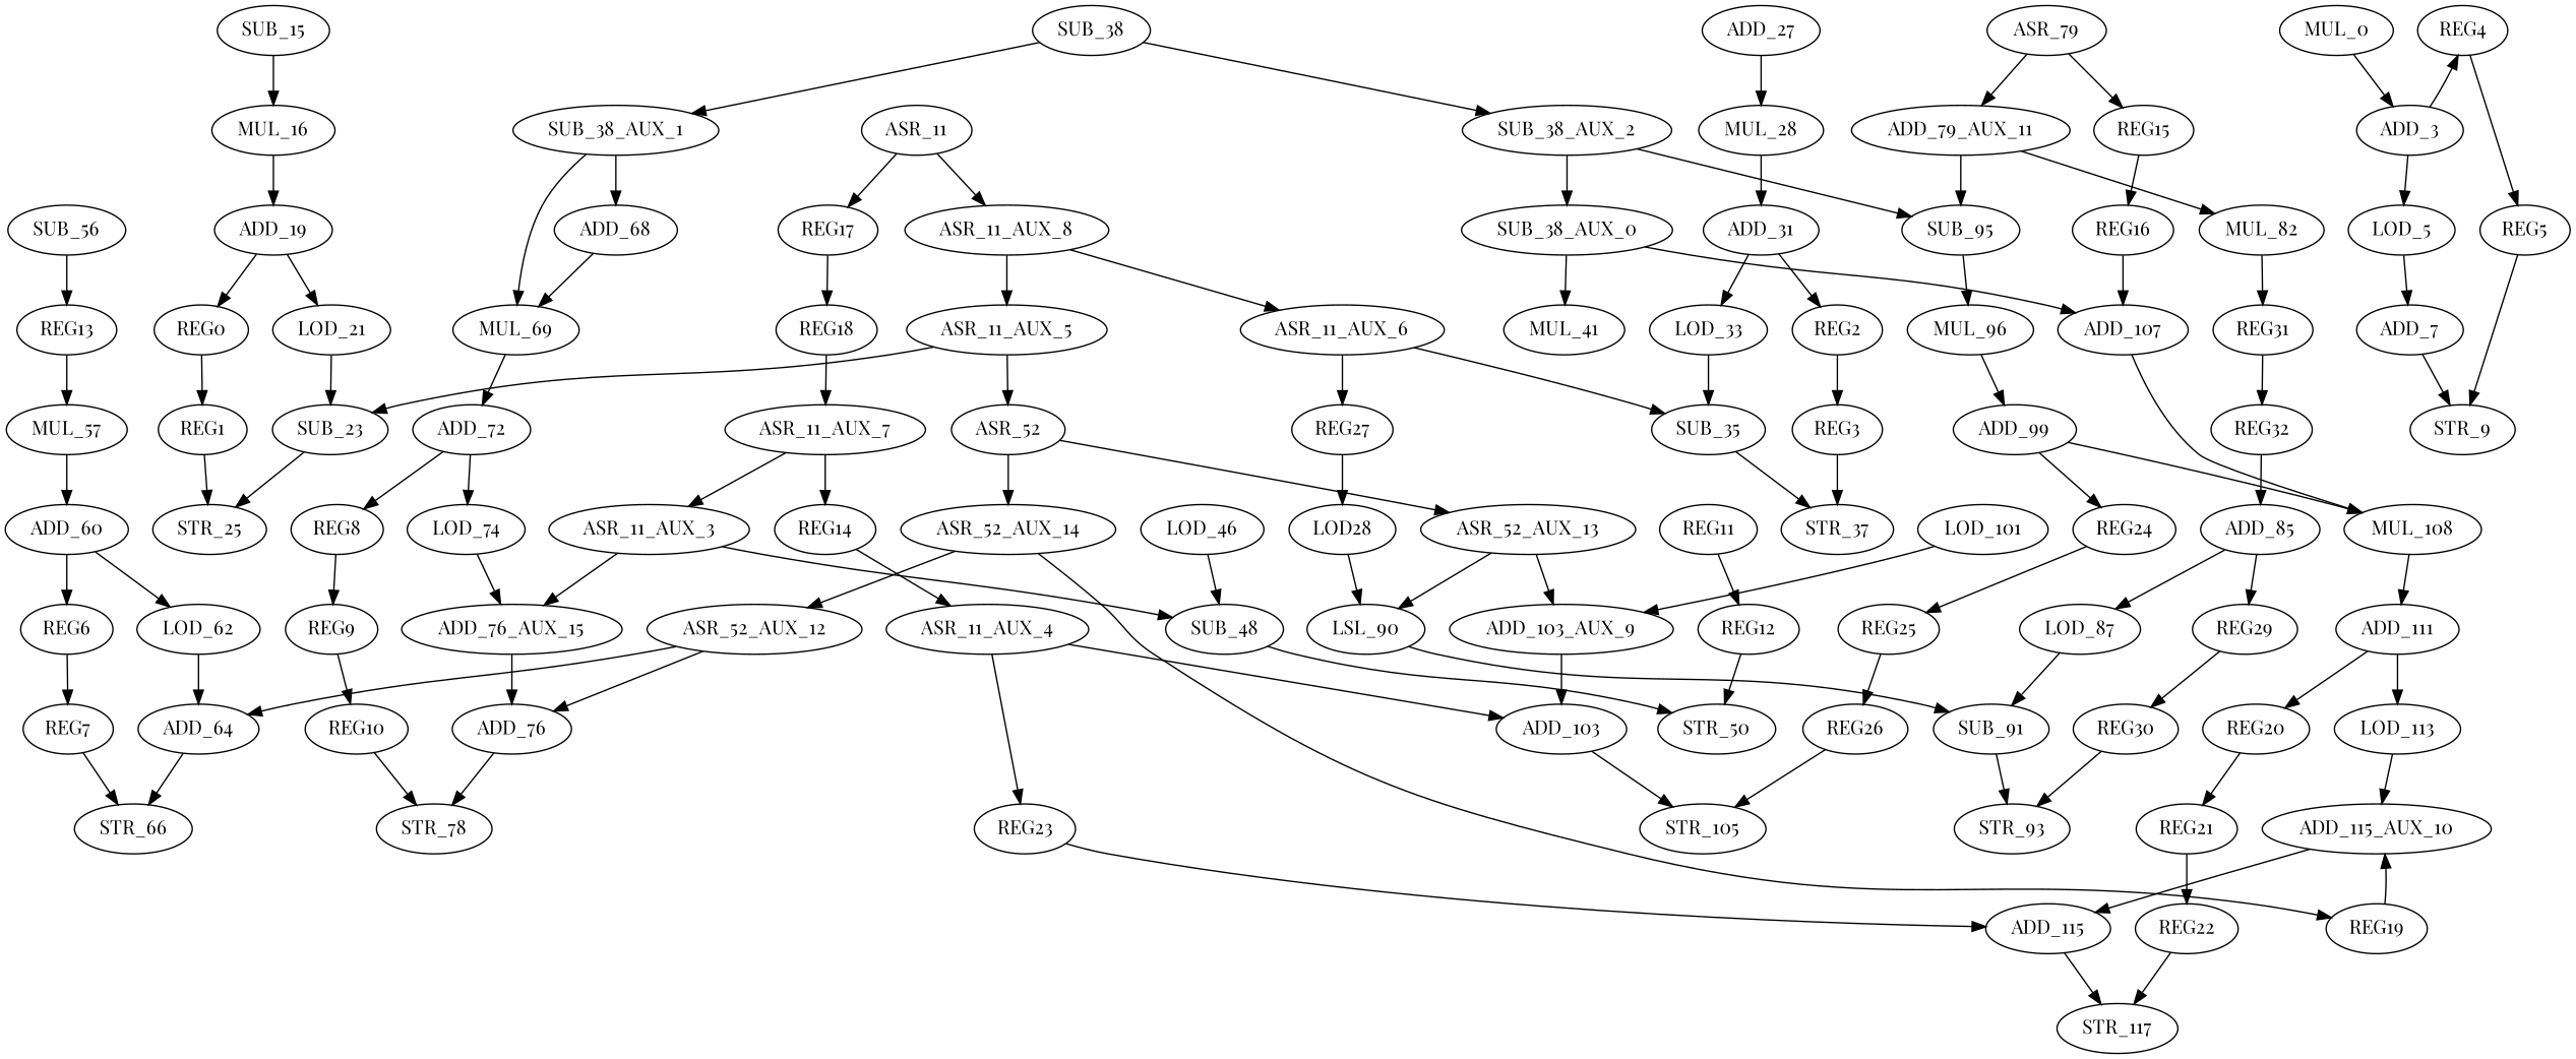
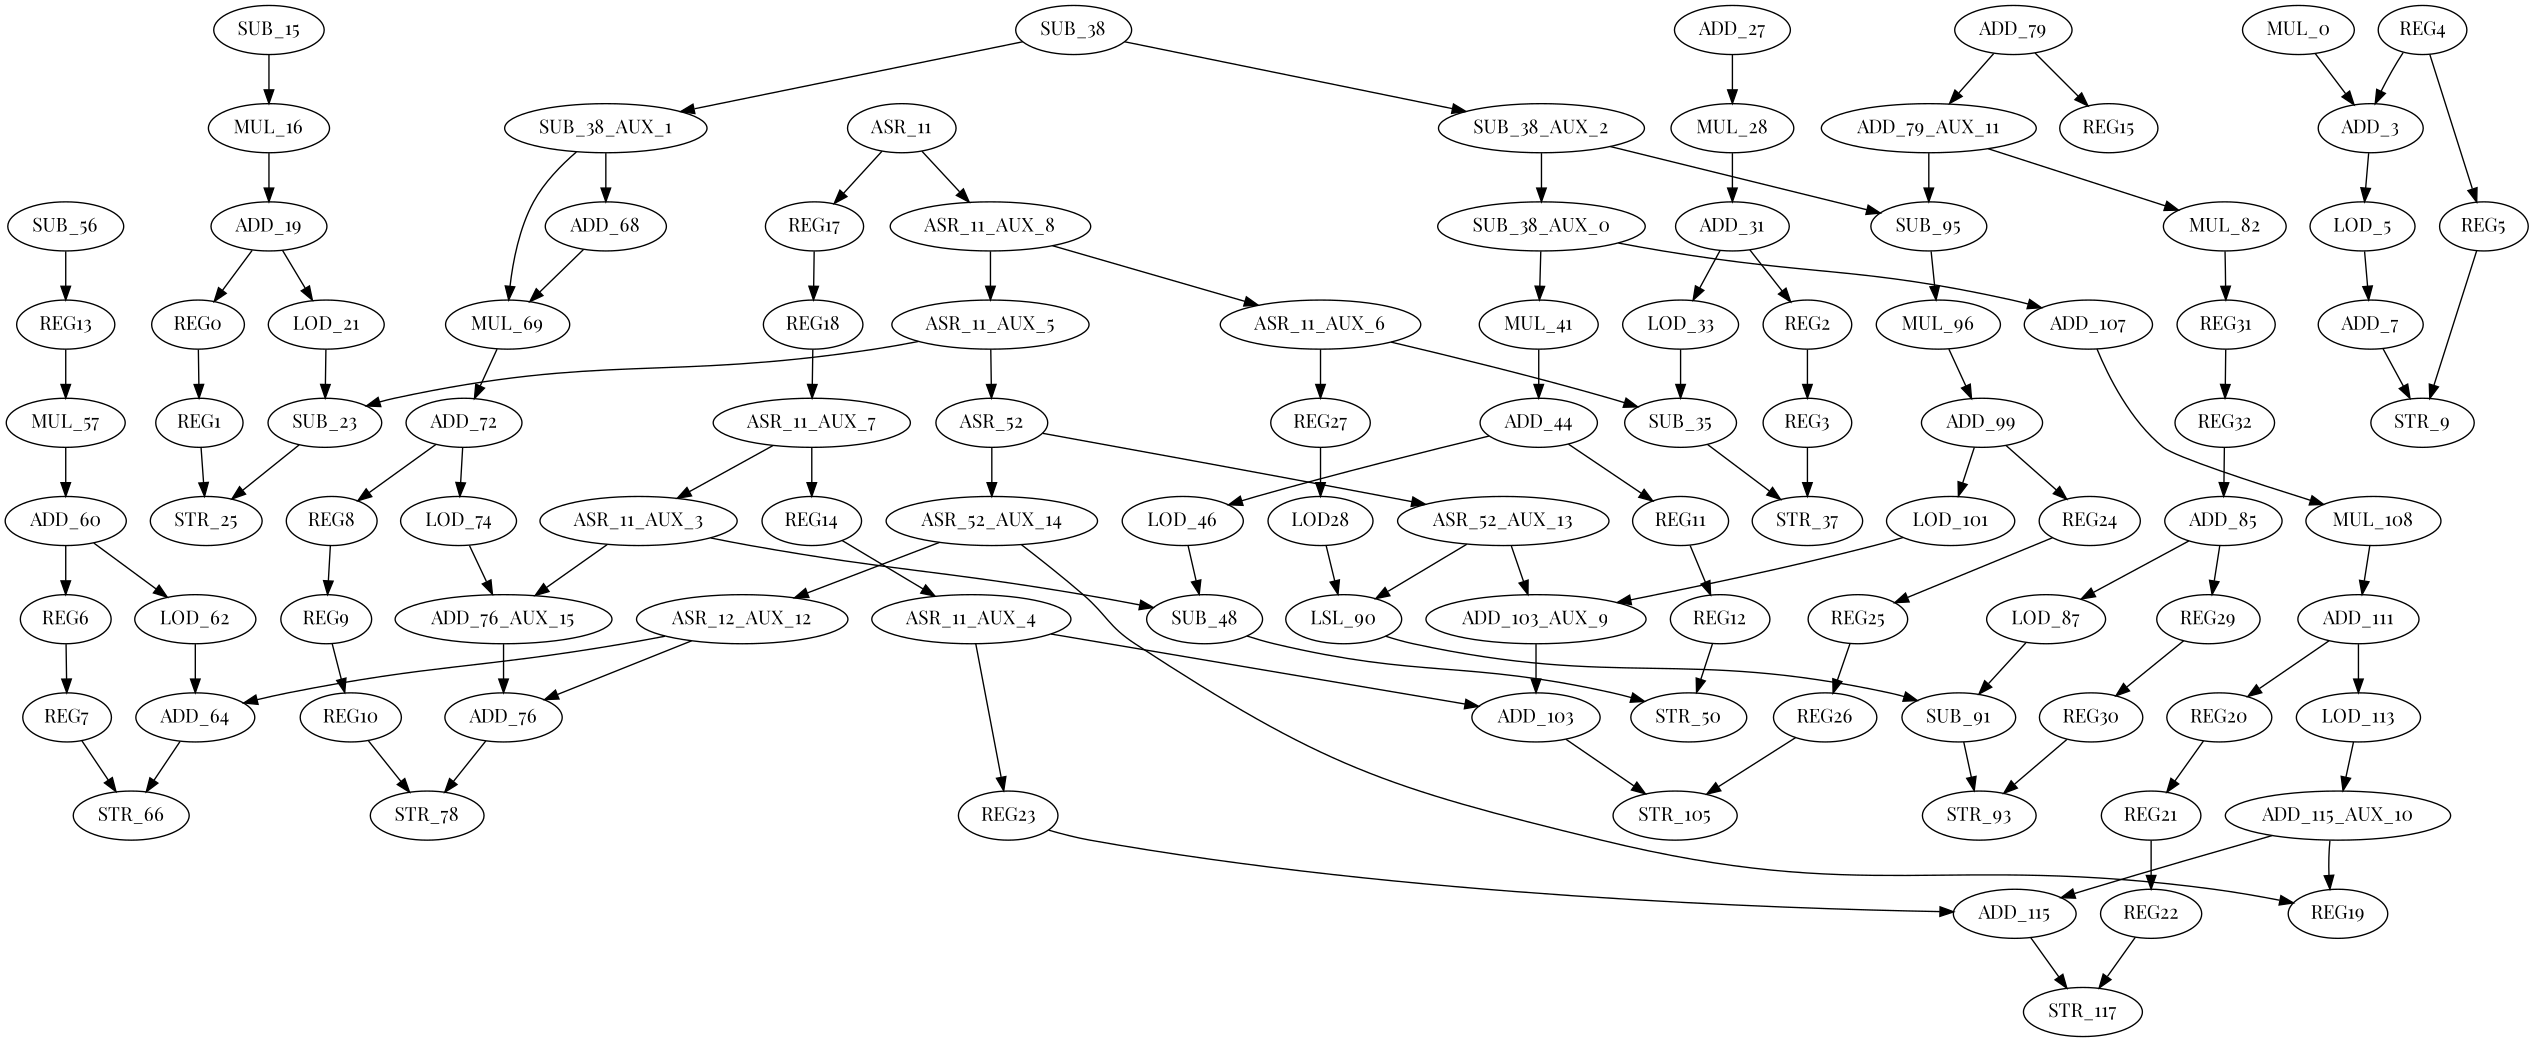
  digraph {
    fontname="Playfair Display"
    node [fontname="Playfair Display"]
    edge [fontname="Playfair Display"]
    n1 [label=ADD_107]
    n2 [label=MUL_108]
    n3 [label=ADD_111]
    n4 [label=ADD_79_AUX_11]
    n5 [label=SUB_95]
    n6 [label=MUL_82]
    n7 [label=MUL_96]
    REG31
    n9 [label=SUB_91]
    n10 [label=STR_93]
    n11 [label=SUB_35]
    n12 [label=STR_37]
    n13 [label=LOD_33]
    n14 [label=SUB_38_AUX_0]
    n15 [label=MUL_41]
+   n16 [label=ADD_44]
    n17 [label=SUB_15]
    n18 [label=MUL_16]
    n19 [label=ADD_19]
    n20 [label=SUB_38]
    n21 [label=SUB_38_AUX_2]
    n22 [label=SUB_38_AUX_1]
    n23 [label=MUL_69]
    n24 [label=ADD_68]
    n25 [label=ADD_64]
    n26 [label=STR_66]
    n27 [label=ADD_76_AUX_15]
    n28 [label=ADD_76]
    n29 [label=STR_78]
-   n30 [label=ASR_52_AUX_12]
+   n30 [label=ASR_12_AUX_12]
    n31 [label=LOD_21]
    REG0
    n33 [label=SUB_23]
    n34 [label=STR_25]
    n35 [label=ASR_11_AUX_5]
    n36 [label=ASR_52]
    n37 [label=ASR_52_AUX_14]
    n38 [label=ASR_52_AUX_13]
    n39 [label=ADD_60]
    n40 [label=LOD_62]
    REG6
    REG7
    n43 [label=ADD_7]
    n44 [label=STR_9]
-   n45 [label=ASR_79]
+   n45 [label=ADD_79]
    REG15
-   REG16
    REG1
    n49 [label=ADD_103]
    n50 [label=STR_105]
    n51 [label=LSL_90]
    n52 [label=LOD_113]
    REG20
    n54 [label=ADD_99]
    n55 [label=SUB_48]
    n56 [label=STR_50]
    n57 [label=MUL_28]
    n58 [label=ADD_31]
    REG2
    n60 [label=ADD_27]
    n61 [label=ADD_115_AUX_10]
    n62 [label=ADD_115]
    n63 [label=STR_117]
    n64 [label=ASR_11]
    n65 [label=ASR_11_AUX_8]
    REG17
    n67 [label=ASR_11_AUX_6]
    REG18
    n69 [label=LOD_101]
    n70 [label=ADD_103_AUX_9]
    n71 [label=ASR_11_AUX_3]
    n72 [label=ADD_72]
    n73 [label=LOD_74]
    REG8
    REG9
    REG27
    n77 [label=LOD28]
    n78 [label=ADD_85]
    n79 [label=LOD_87]
    REG29
    REG30
    REG32
    REG24
    n84 [label=MUL_57]
    n85 [label=LOD_5]
    REG19
    n87 [label=ASR_11_AUX_4]
    REG23
    n89 [label=LOD_46]
    REG11
    n91 [label=ADD_3]
    REG4
    REG5
    REG12
    REG25
    REG3
    n97 [label=SUB_56]
    REG13
    n99 [label=MUL_0]
    REG21
    n101 [label=ASR_11_AUX_7]
    REG14
    REG22
    REG10
    REG26
    n1 -> n2
    n2 -> n3
    n3 -> n52
    n3 -> REG20
    n4 -> n5
    n4 -> n6
    n5 -> n7
    n6 -> REG31
    n7 -> n54
    REG31 -> REG32
    n9 -> n10
    n11 -> n12
    n13 -> n11
    n14 -> n1
    n14 -> n15
+   n15 -> n16
+   n16 -> n89
+   n16 -> REG11
    n17 -> n18
    n18 -> n19
    n19 -> n31
    n19 -> REG0
    n20 -> n21
    n20 -> n22
    n21 -> n5
    n21 -> n14
    n22 -> n23
    n22 -> n24
    n23 -> n72
    n24 -> n23
    n25 -> n26
    n27 -> n28
    n28 -> n29
    n30 -> n25
    n30 -> n28
    n31 -> n33
    REG0 -> REG1
    n33 -> n34
    n35 -> n33
    n35 -> n36
    n36 -> n37
    n36 -> n38
    n37 -> n30
    n37 -> REG19
    n38 -> n51
    n38 -> n70
    n39 -> n40
    n39 -> REG6
    n40 -> n25
    REG6 -> REG7
    REG7 -> n26
    n43 -> n44
    n45 -> n4
    n45 -> REG15
-   REG15 -> REG16
-   REG16 -> n1
    REG1 -> n34
    n49 -> n50
    n51 -> n9
    n52 -> n61
    REG20 -> REG21
-   n54 -> n2
+   n54 -> n69
    n54 -> REG24
    n55 -> n56
    n57 -> n58
    n58 -> n13
    n58 -> REG2
    REG2 -> REG3
    n60 -> n57
    n61 -> n62
    n62 -> n63
    n64 -> n65
    n64 -> REG17
    n65 -> n35
    n65 -> n67
    REG17 -> REG18
    n67 -> n11
    n67 -> REG27
    REG18 -> n101
    n69 -> n70
    n70 -> n49
    n71 -> n27
    n71 -> n55
    n72 -> n73
    n72 -> REG8
    n73 -> n27
    REG8 -> REG9
    REG9 -> REG10
    REG27 -> n77
    n77 -> n51
    n78 -> n79
    n78 -> REG29
    n79 -> n9
    REG29 -> REG30
    REG30 -> n10
    REG32 -> n78
    REG24 -> REG25
    n84 -> n39
    n85 -> n43
-   REG19 -> n61
+   n61 -> REG19
    n87 -> n49
    n87 -> REG23
    REG23 -> n62
    n89 -> n55
    REG11 -> REG12
    n91 -> n85
-   n91 -> REG4
+   REG4 -> n91
    REG4 -> REG5
    REG5 -> n44
    REG12 -> n56
    REG25 -> REG26
    REG3 -> n12
    n97 -> REG13
    REG13 -> n84
    n99 -> n91
    REG21 -> REG22
    n101 -> n71
    n101 -> REG14
    REG14 -> n87
    REG22 -> n63
    REG10 -> n29
    REG26 -> n50
  }
